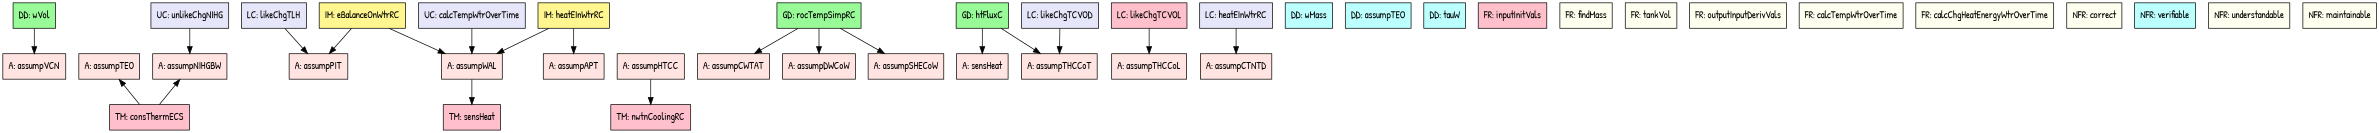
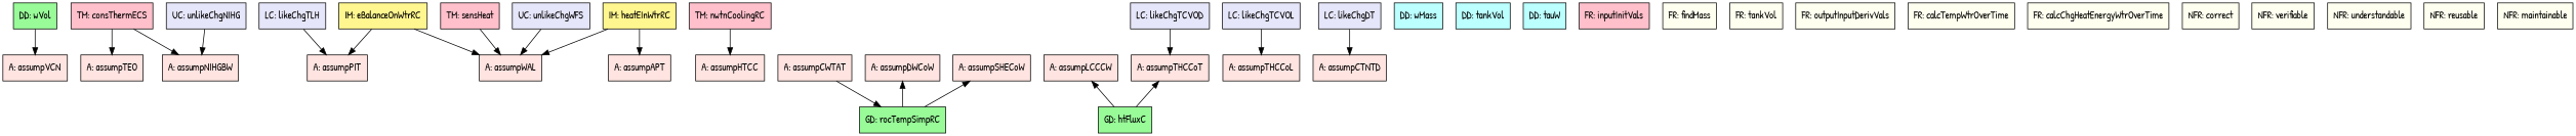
  digraph {
    fontname="Patrick Hand"
    node [color=black fillcolor=mistyrose fontname="Patrick Hand" shape=box style=filled]
    edge [fontname="Patrick Hand"]
    n1 [label="A: assumpVCN"]
    n2 [label="A: assumpTEO"]
    n3 [label="A: assumpWAL"]
    n4 [label="A: assumpHTCC"]
    n5 [label="A: assumpCWTAT"]
    n6 [label="A: assumpDWCoW"]
    n7 [label="A: assumpSHECoW"]
-   n8 [label="A: sensHeat"]
+   n8 [label="A: assumpLCCCW"]
    n9 [label="A: assumpTHCCoT"]
    n10 [label="A: assumpPIT"]
    n11 [label="A: assumpNIHGBW"]
    n12 [label="A: assumpAPT"]
    n13 [label="A: assumpTHCCoL"]
    n14 [label="A: assumpCTNTD"]
    n15 [fillcolor=palegreen label="DD: wVol"]
    n16 [fillcolor=paleturquoise1 label="DD: wMass"]
-   n17 [fillcolor=paleturquoise1 label="DD: assumpTEO"]
+   n17 [fillcolor=paleturquoise1 label="DD: tankVol"]
    n18 [fillcolor=paleturquoise1 label="DD: tauW"]
    n19 [fillcolor=pink label="TM: consThermECS"]
    n20 [fillcolor=pink label="TM: sensHeat"]
    n21 [fillcolor=pink label="TM: nwtnCoolingRC"]
    n22 [fillcolor=palegreen label="GD: rocTempSimpRC"]
    n23 [fillcolor=palegreen label="GD: htFluxC"]
    n24 [fillcolor=khaki1 label="IM: eBalanceOnWtrRC"]
    n25 [fillcolor=khaki1 label="IM: heatEInWtrRC"]
    n26 [fillcolor=pink label="FR: inputInitVals"]
    n27 [fillcolor=ivory label="FR: findMass"]
    n28 [fillcolor=ivory label="FR: tankVol"]
    n29 [fillcolor=ivory label="FR: outputInputDerivVals"]
    n30 [fillcolor=ivory label="FR: calcTempWtrOverTime"]
    n31 [fillcolor=ivory label="FR: calcChgHeatEnergyWtrOverTime"]
    n32 [fillcolor=ivory label="NFR: correct"]
-   n33 [fillcolor=paleturquoise1 label="NFR: verifiable"]
+   n33 [fillcolor=ivory label="NFR: verifiable"]
    n34 [fillcolor=ivory label="NFR: understandable"]
+   n35 [fillcolor=ivory label="NFR: reusable"]
    n36 [fillcolor=ivory label="NFR: maintainable"]
    n37 [fillcolor=lavender label="LC: likeChgTCVOD"]
-   n38 [fillcolor=pink label="LC: likeChgTCVOL"]
-   n39 [fillcolor=lavender label="LC: heatEInWtrRC"]
+   n38 [fillcolor=lavender label="LC: likeChgTCVOL"]
+   n39 [fillcolor=lavender label="LC: likeChgDT"]
    n40 [fillcolor=lavender label="LC: likeChgTLH"]
-   n41 [fillcolor=lavender label="UC: calcTempWtrOverTime"]
+   n41 [fillcolor=lavender label="UC: unlikeChgWFS"]
    n42 [fillcolor=lavender label="UC: unlikeChgNIHG"]
    subgraph sub_1 {
      rank=same
      n1
      n2
      n3
      n4
      n5
      n6
      n7
      n8
      n9
      n10
      n11
      n12
      n13
      n14
    }
    subgraph sub_2 {
      rank=same
      n15
      n16
      n17
      n18
    }
    subgraph sub_3 {
      rank=same
      n19
      n20
      n21
    }
    subgraph sub_4 {
      rank=same
      n22
      n23
    }
    subgraph sub_5 {
      rank=same
      n24
      n25
    }
    subgraph sub_6 {
      rank=same
      n26
      n27
      n28
      n29
      n30
      n31
      n32
      n33
      n34
+     n35
      n36
    }
    subgraph sub_7 {
      rank=same
      n37
      n38
      n39
      n40
      n41
      n42
    }
    n15 -> n1
    n19 -> n2
    n19 -> n11
-   n3 -> n20
-   n4 -> n21
-   n22 -> n5
+   n20 -> n3
+   n21 -> n4
+   n5 -> n22
    n22 -> n6
    n22 -> n7
    n23 -> n8
    n23 -> n9
    n24 -> n3
    n24 -> n10
    n25 -> n3
    n25 -> n12
    n37 -> n9
    n38 -> n13
    n39 -> n14
    n40 -> n10
    n41 -> n3
    n42 -> n11
  }
